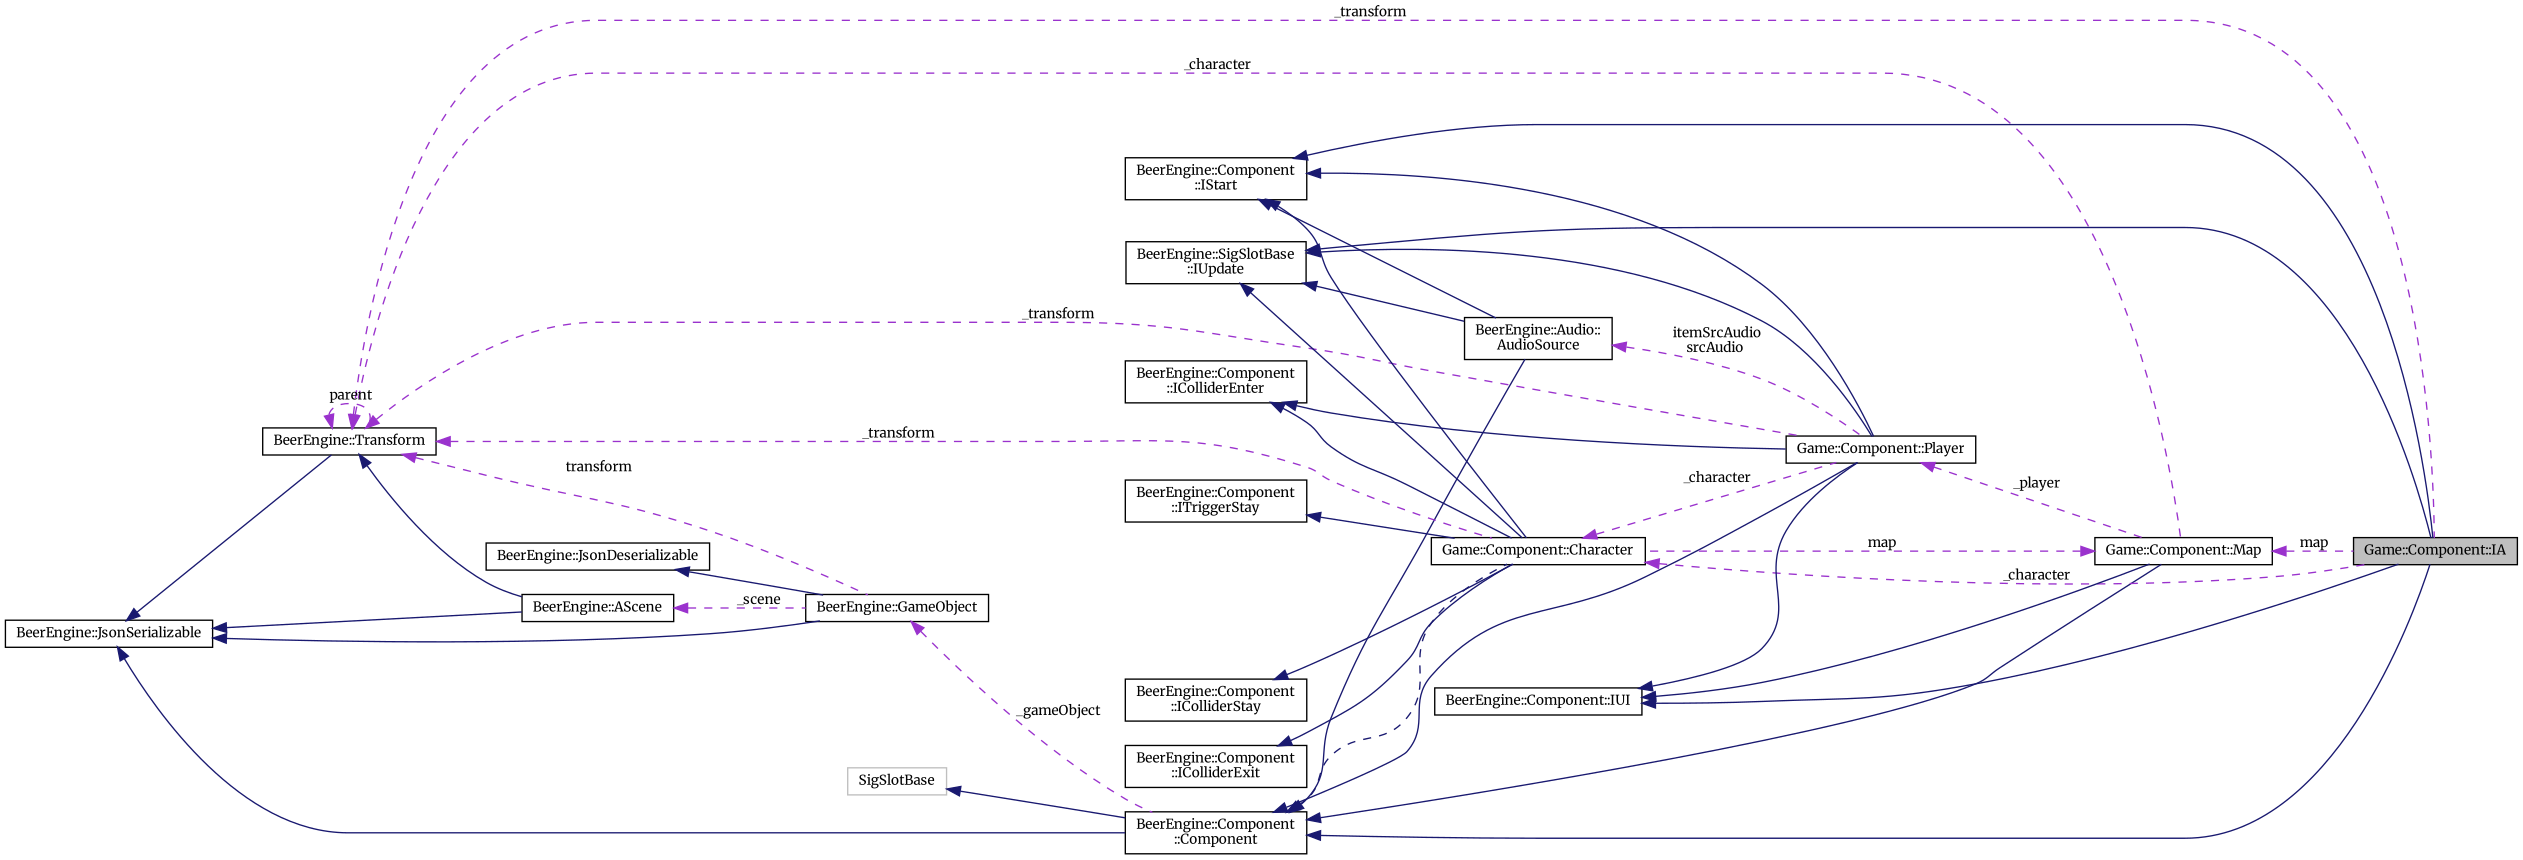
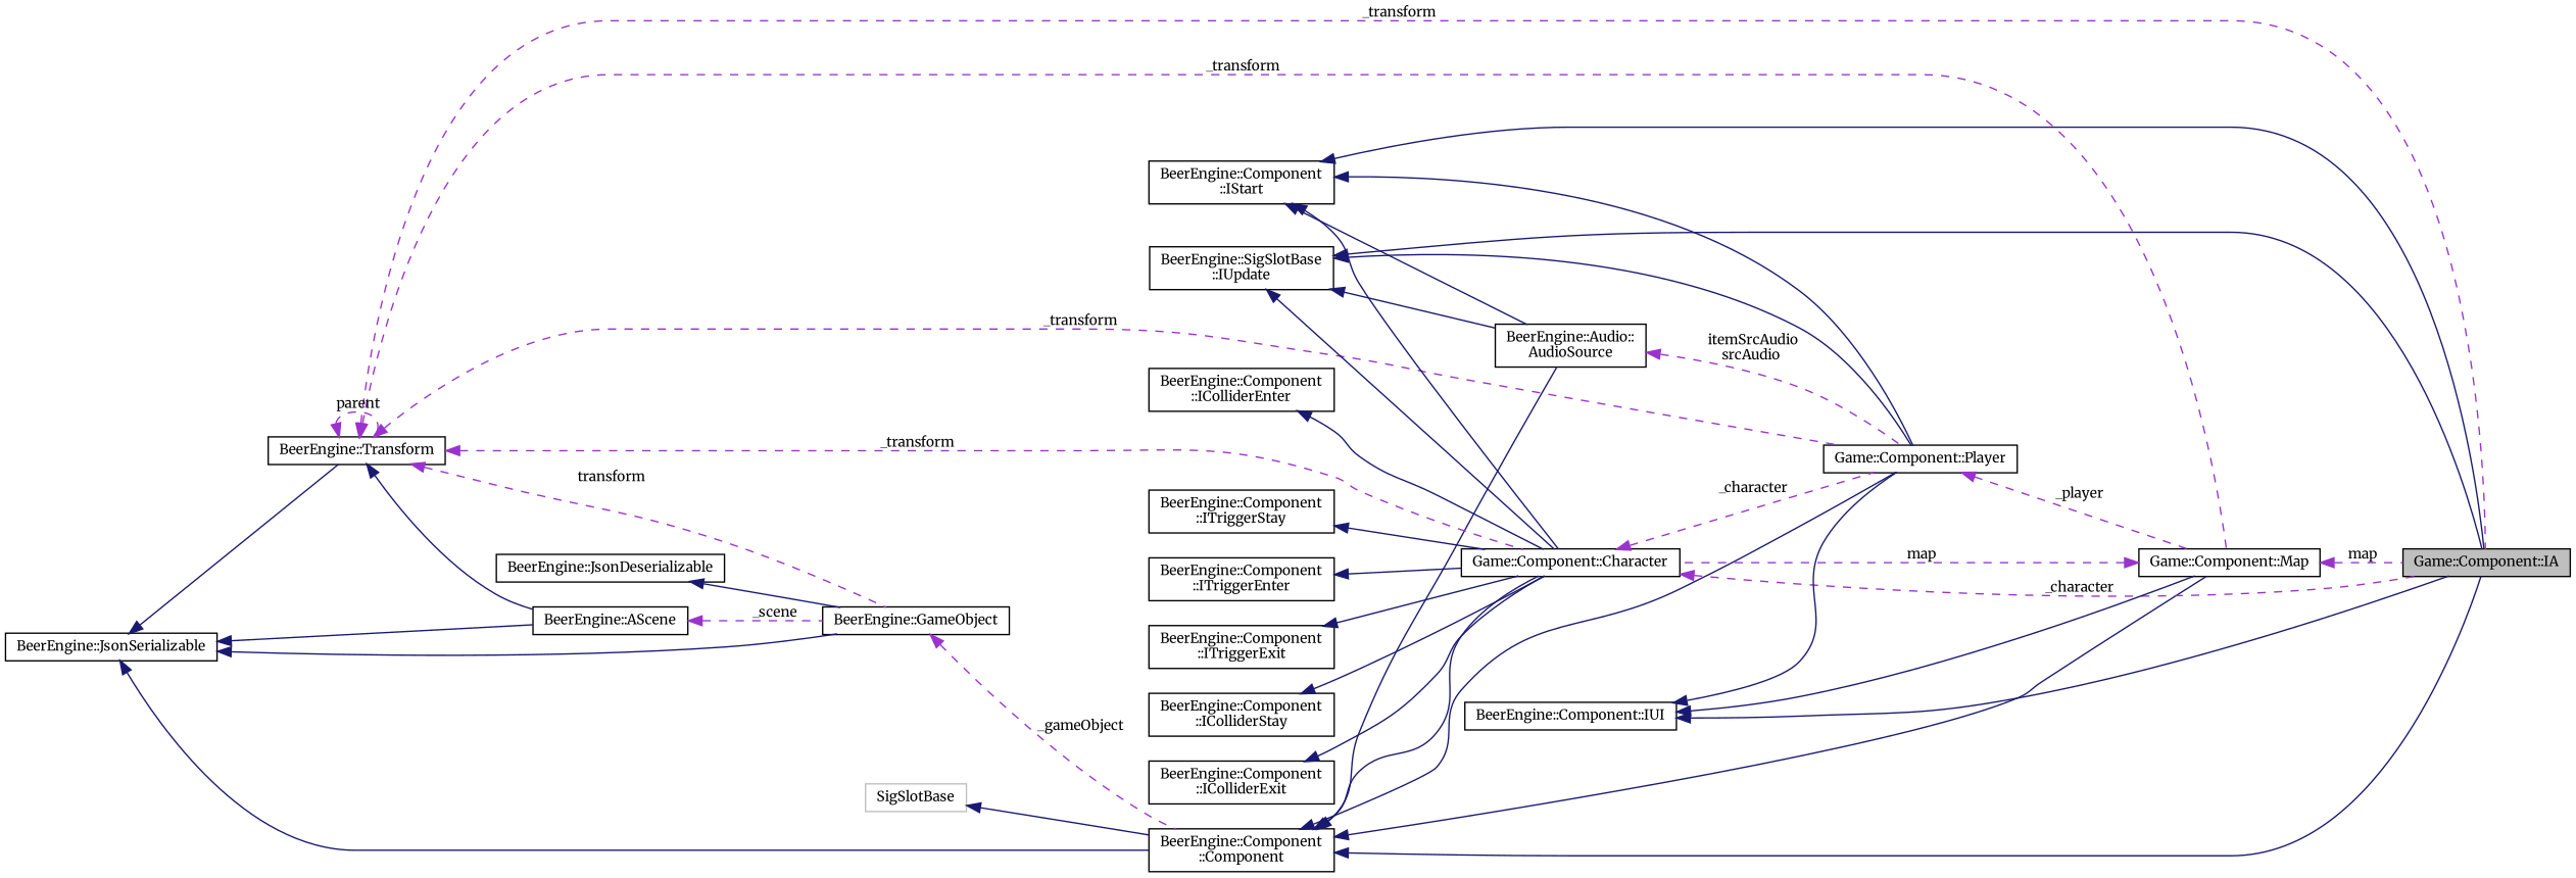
  digraph {
    fontname=Merriweather
    rankdir=LR
    node [color=black fillcolor=white fontname=Merriweather fontsize=10 shape=record style=filled]
    edge [color=midnightblue dir=back fontname=Merriweather fontsize=10 labelfontname=Helvetica labelfontsize=10 style=solid]
    n1 [fillcolor=grey75 fontcolor=black height=0.2 label="Game::Component::IA" width=0.4]
    n2 [height=0.2 label="BeerEngine::Component\l::Component" width=0.4]
    n3 [height=0.2 label="Game::Component::Character" width=0.4]
    n4 [height=0.2 label="Game::Component::Map" width=0.4]
    n5 [height=0.2 label="Game::Component::Player" width=0.4]
    n6 [height=0.2 label="BeerEngine::Audio::\lAudioSource" width=0.4]
    n7 [height=0.2 label="BeerEngine::JsonSerializable" width=0.4]
    n8 [height=0.2 label="BeerEngine::GameObject" width=0.4]
    n9 [height=0.2 label="BeerEngine::Transform" width=0.4]
    n10 [height=0.2 label="BeerEngine::AScene" width=0.4]
    n11 [color=grey75 height=0.2 label=SigSlotBase width=0.4]
    n12 [height=0.2 label="BeerEngine::JsonDeserializable" width=0.4]
    n13 [height=0.2 label="BeerEngine::Component\l::IStart" width=0.4]
    n14 [height=0.2 label="BeerEngine::SigSlotBase\l::IUpdate" width=0.4]
    n15 [height=0.2 label="BeerEngine::Component::IUI" width=0.4]
    n16 [height=0.2 label="BeerEngine::Component\l::ITriggerStay" width=0.4]
+   n17 [height=0.2 label="BeerEngine::Component\l::ITriggerEnter" width=0.4]
+   n18 [height=0.2 label="BeerEngine::Component\l::ITriggerExit" width=0.4]
    n19 [height=0.2 label="BeerEngine::Component\l::IColliderStay" width=0.4]
    n20 [height=0.2 label="BeerEngine::Component\l::IColliderEnter" width=0.4]
    n21 [height=0.2 label="BeerEngine::Component\l::IColliderExit" width=0.4]
    n2 -> n1
-   n2 -> n3 [style=dashed]
+   n2 -> n3
    n2 -> n4
    n2 -> n5
    n2 -> n6
    n3 -> n1 [color=darkorchid3 label=" _character" style=dashed]
    n3 -> n5 [color=darkorchid3 label=" _character" style=dashed]
    n4 -> n1 [color=darkorchid3 label=" map" style=dashed]
    n4 -> n3 [color=darkorchid3 label=" map" style=dashed]
    n5 -> n4 [color=darkorchid3 label=" _player" style=dashed]
    n6 -> n5 [color=darkorchid3 label=" itemSrcAudio\nsrcAudio" style=dashed]
    n7 -> n2
    n7 -> n8
    n7 -> n9
    n7 -> n10
    n8 -> n2 [color=darkorchid3 label=" _gameObject" style=dashed]
    n9 -> n1 [color=darkorchid3 label=" _transform" style=dashed]
    n9 -> n3 [color=darkorchid3 label=" _transform" style=dashed]
-   n9 -> n4 [color=darkorchid3 label=" _character" style=dashed]
+   n9 -> n4 [color=darkorchid3 label=" _transform" style=dashed]
    n9 -> n5 [color=darkorchid3 label=" _transform" style=dashed]
    n9 -> n8 [color=darkorchid3 label=" transform" style=dashed]
    n9 -> n9 [color=darkorchid3 label=" parent" style=dashed]
    n9 -> n10
    n10 -> n8 [color=darkorchid3 label=" _scene" style=dashed]
    n11 -> n2
    n12 -> n8
    n13 -> n1
    n13 -> n3
    n13 -> n5
    n13 -> n6
    n14 -> n1
    n14 -> n3
    n14 -> n5
    n14 -> n6
    n15 -> n1
    n15 -> n4
    n15 -> n5
    n16 -> n3
+   n17 -> n3
+   n18 -> n3
    n19 -> n3
    n20 -> n3
-   n20 -> n5
    n21 -> n3
  }
